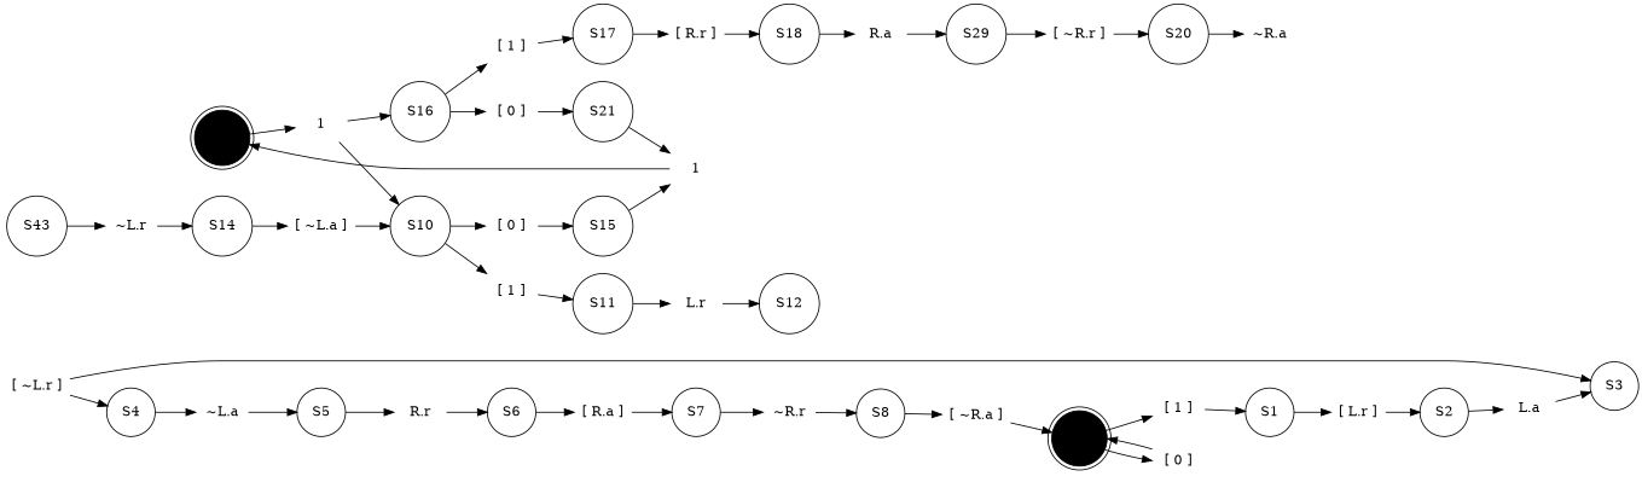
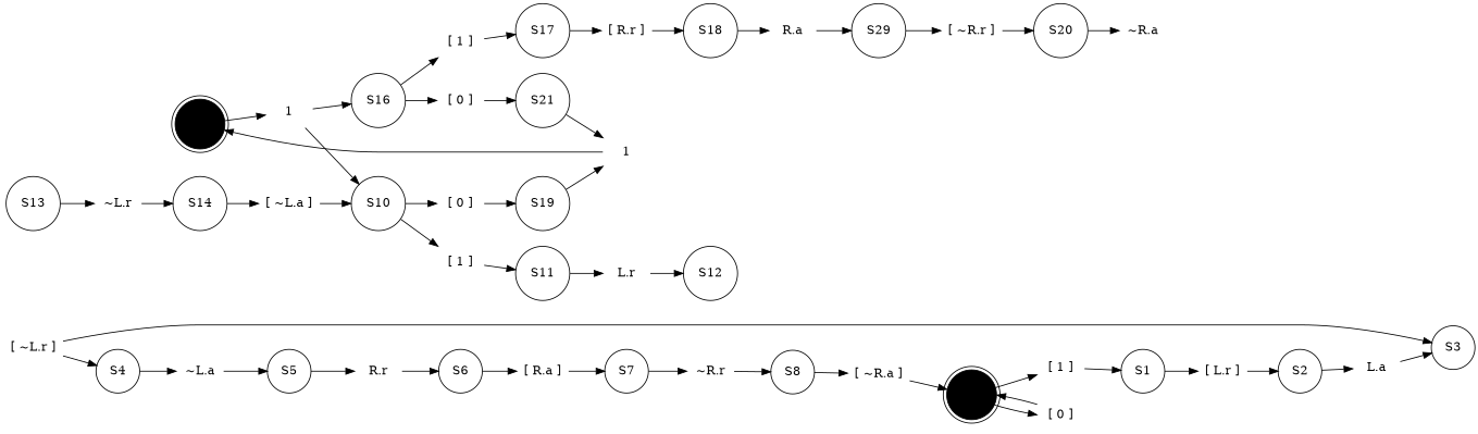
  digraph {
    rankdir=LR
    node [shape=plaintext]
    S0 [fillcolor="#000000" peripheries=2 shape=circle style=filled width=0.15]
    n2 [label="[ 1 ]"]
    n3 [label="[ 0 ]"]
    S1 [shape=circle width=0.25]
    n5 [label="[ L.r ]"]
    S2 [shape=circle width=0.25]
    n7 [label="L.a"]
    S3 [shape=circle width=0.25]
    n9 [label="[ ~L.r ]"]
    S4 [shape=circle width=0.25]
    n11 [label="~L.a"]
    S5 [shape=circle width=0.25]
    n13 [label="R.r"]
    S6 [shape=circle width=0.25]
    n15 [label="[ R.a ]"]
    S7 [shape=circle width=0.25]
    n17 [label="~R.r"]
    S8 [shape=circle width=0.25]
    n19 [label="[ ~R.a ]"]
    S9 [fillcolor="#000000" peripheries=2 shape=circle style=filled width=0.15]
    n21 [label=1]
    S10 [shape=circle width=0.25]
    S16 [shape=circle width=0.25]
    n24 [label="[ 1 ]"]
    n25 [label="[ 0 ]"]
    S11 [shape=circle width=0.25]
    n27 [label="L.r"]
    S12 [shape=circle width=0.25]
-   S13 [shape=circle width=0.25 label=S43]
+   S13 [shape=circle width=0.25]
    n30 [label="~L.r"]
    S14 [shape=circle width=0.25]
    n32 [label="[ ~L.a ]"]
-   S15 [shape=circle width=0.25]
+   S15 [shape=circle width=0.25 label=S19]
    n34 [label=1]
    n35 [label="[ 1 ]"]
    n36 [label="[ 0 ]"]
    S17 [shape=circle width=0.25]
    n38 [label="[ R.r ]"]
    S18 [shape=circle width=0.25]
    n40 [label="R.a"]
    n41 [label=S29 shape=circle width=0.25]
    n42 [label="[ ~R.r ]"]
    S20 [shape=circle width=0.25]
    n44 [label="~R.a"]
    S21 [shape=circle width=0.25]
    subgraph sub_1 {
      elaborate=true
      reset="~L.r&~L.a&~R.r&~R.a"
      type=local
      variables="L.r,L.a,R.r,R.a"
      S0
      n2
      n3
      S1
      n5
      S2
      n7
      S3
      n9
      S4
      n11
      S5
      n13
      S6
      n15
      S7
      n17
      S8
      n19
    }
    subgraph sub_2 {
      elaborate=false
      reset="~L.r&~L.a&~R.r&~R.a"
      type=remote
      variables="L.r,L.a,R.r,R.a"
      S9
      n21
      S10
      S16
      n24
      n25
      S11
      n27
      S12
      S13
      n30
      S14
      n32
      S15
      n34
      n35
      n36
      S17
      n38
      S18
      n40
      n41
      n42
      S20
      n44
      S21
    }
    S0 -> n2
    S0 -> n3
    n2 -> S1
    n3 -> S0
    S1 -> n5
    n5 -> S2
    S2 -> n7
    n7 -> S3
    n9 -> S3
    n9 -> S4
    S4 -> n11
    n11 -> S5
    S5 -> n13
    n13 -> S6
    S6 -> n15
    n15 -> S7
    S7 -> n17
    n17 -> S8
    S8 -> n19
    n19 -> S0
    S9 -> n21
    n21 -> S10
    n21 -> S16
    S10 -> n24
    S10 -> n25
    S16 -> n35
    S16 -> n36
    n24 -> S11
    n25 -> S15
    S11 -> n27
    n27 -> S12
    S13 -> n30
    n30 -> S14
    S14 -> n32
    n32 -> S10
    S15 -> n34
    n34 -> S9
    n35 -> S17
    n36 -> S21
    S17 -> n38
    n38 -> S18
    S18 -> n40
    n40 -> n41
    n41 -> n42
    n42 -> S20
    S20 -> n44
    S21 -> n34
  }
